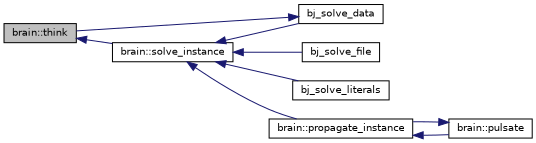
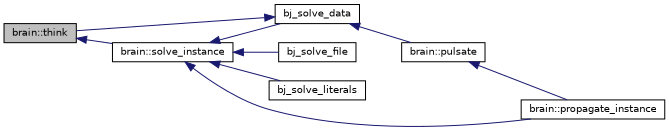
  digraph {
    rankdir=LR
    node [color=black fillcolor=white fontname=Helvetica fontsize=10 shape=record style=filled]
    edge [color=midnightblue dir=back fontname=Helvetica fontsize=10 labelfontname=Helvetica labelfontsize=10 style=solid]
    n1 [fillcolor=grey75 fontcolor=black height=0.2 label="brain::think" width=0.4]
    n2 [height=0.2 label="brain::solve_instance" width=0.4]
    n3 [height=0.2 label=bj_solve_file width=0.4]
    n4 [height=0.2 label=bj_solve_data width=0.4]
    n5 [height=0.2 label=bj_solve_literals width=0.4]
    n6 [height=0.2 label="brain::propagate_instance" width=0.4]
    n7 [height=0.2 label="brain::pulsate" width=0.4]
    n1 -> n2
    n2 -> n3
    n2 -> n4
    n2 -> n5
    n2 -> n6
    n4 -> n1
-   n6 -> n7
+   n4 -> n7
    n7 -> n6
  }
